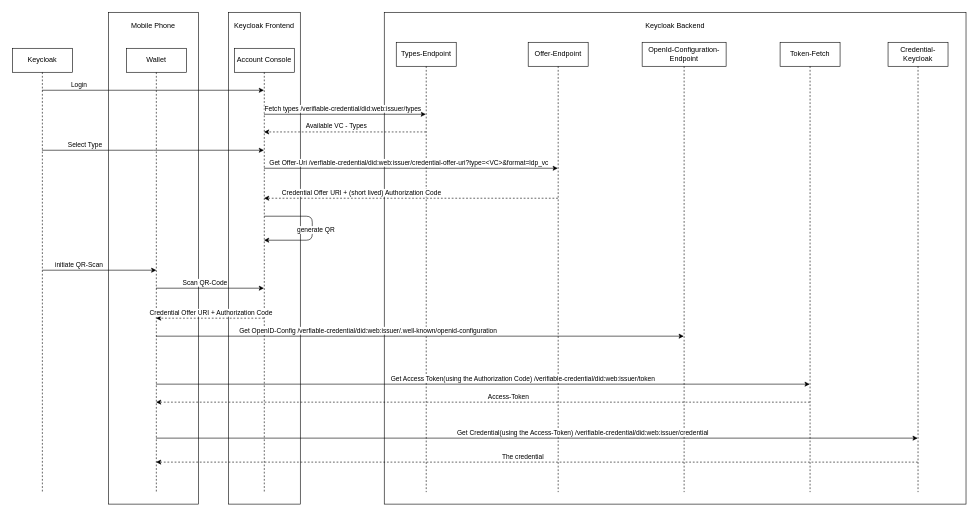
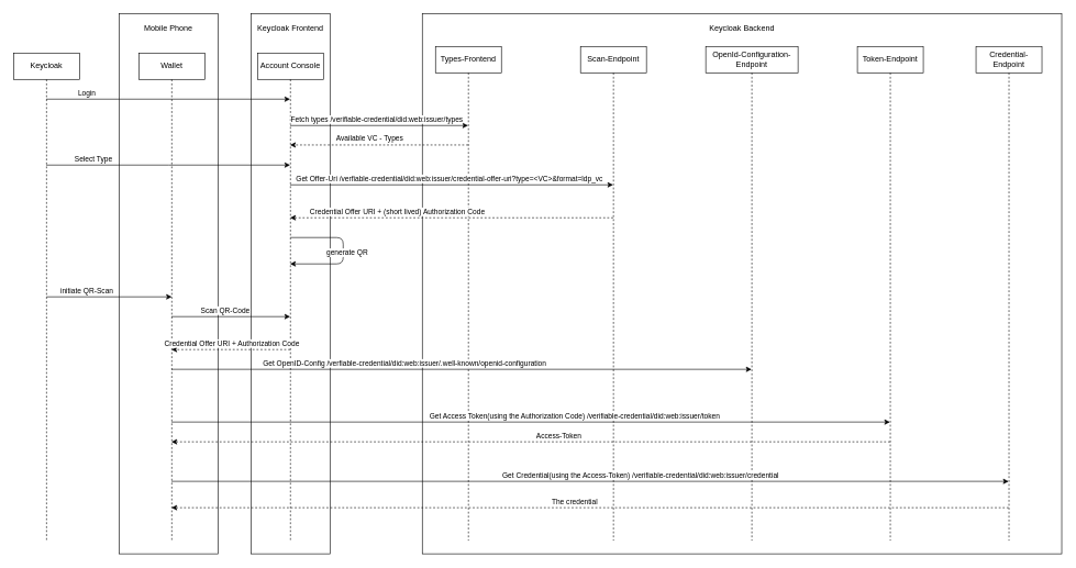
  <mxCell id="0" />
  <mxCell id="1" parent="0" />
  <mxCell id="2" value="&lt;div&gt;Keycloak Frontend&lt;/div&gt;&lt;div&gt;&lt;br&gt;&lt;/div&gt;&lt;div&gt;&lt;br&gt;&lt;/div&gt;&lt;div&gt;&lt;br&gt;&lt;/div&gt;&lt;div&gt;&lt;br&gt;&lt;/div&gt;&lt;div&gt;&lt;br&gt;&lt;/div&gt;&lt;div&gt;&lt;br&gt;&lt;/div&gt;&lt;div&gt;&lt;br&gt;&lt;/div&gt;&lt;div&gt;&lt;br&gt;&lt;/div&gt;&lt;div&gt;&lt;br&gt;&lt;/div&gt;&lt;div&gt;&lt;br&gt;&lt;/div&gt;&lt;div&gt;&lt;br&gt;&lt;/div&gt;&lt;div&gt;&lt;br&gt;&lt;/div&gt;&lt;div&gt;&lt;br&gt;&lt;/div&gt;&lt;div&gt;&lt;br&gt;&lt;/div&gt;&lt;div&gt;&lt;br&gt;&lt;/div&gt;&lt;div&gt;&lt;br&gt;&lt;/div&gt;&lt;div&gt;&lt;br&gt;&lt;/div&gt;&lt;div&gt;&lt;br&gt;&lt;/div&gt;&lt;div&gt;&lt;br&gt;&lt;/div&gt;&lt;div&gt;&lt;br&gt;&lt;/div&gt;&lt;div&gt;&lt;br&gt;&lt;/div&gt;&lt;div&gt;&lt;br&gt;&lt;/div&gt;&lt;div&gt;&lt;br&gt;&lt;/div&gt;&lt;div&gt;&lt;br&gt;&lt;/div&gt;&lt;div&gt;&lt;br&gt;&lt;/div&gt;&lt;div&gt;&lt;br&gt;&lt;/div&gt;&lt;div&gt;&lt;br&gt;&lt;/div&gt;&lt;div&gt;&lt;br&gt;&lt;/div&gt;&lt;div&gt;&lt;br&gt;&lt;/div&gt;&lt;div&gt;&lt;br&gt;&lt;/div&gt;&lt;div&gt;&lt;br&gt;&lt;/div&gt;&lt;div&gt;&lt;br&gt;&lt;/div&gt;&lt;div&gt;&lt;br&gt;&lt;/div&gt;&lt;div&gt;&lt;br&gt;&lt;/div&gt;&lt;div&gt;&lt;br&gt;&lt;/div&gt;&lt;div&gt;&lt;br&gt;&lt;/div&gt;&lt;div&gt;&lt;br&gt;&lt;/div&gt;&lt;div&gt;&lt;br&gt;&lt;/div&gt;&lt;div&gt;&lt;br&gt;&lt;/div&gt;&lt;div&gt;&lt;br&gt;&lt;/div&gt;&lt;div&gt;&lt;br&gt;&lt;/div&gt;&lt;div&gt;&lt;br&gt;&lt;/div&gt;&lt;div&gt;&lt;br&gt;&lt;/div&gt;&lt;div&gt;&lt;br&gt;&lt;/div&gt;&lt;div&gt;&lt;br&gt;&lt;/div&gt;&lt;div&gt;&lt;br&gt;&lt;/div&gt;&lt;div&gt;&lt;br&gt;&lt;/div&gt;&lt;div&gt;&lt;br&gt;&lt;/div&gt;&lt;div&gt;&lt;br&gt;&lt;/div&gt;&lt;div&gt;&lt;br&gt;&lt;/div&gt;&lt;div&gt;&lt;br&gt;&lt;/div&gt;&lt;div&gt;&lt;br&gt;&lt;/div&gt;&lt;div&gt;&lt;br&gt;&lt;/div&gt;&lt;div&gt;&lt;br&gt;&lt;/div&gt;" style="rounded=0;whiteSpace=wrap;html=1;" vertex="1" parent="1"><mxGeometry x="380" width="120" height="820" as="geometry" y="20" /></mxCell>
  <mxCell id="3" value="&lt;div&gt;Keycloak Backend&lt;/div&gt;&lt;div&gt;&lt;br&gt;&lt;/div&gt;&lt;div&gt;&lt;br&gt;&lt;/div&gt;&lt;div&gt;&lt;br&gt;&lt;/div&gt;&lt;div&gt;&lt;br&gt;&lt;/div&gt;&lt;div&gt;&lt;br&gt;&lt;/div&gt;&lt;div&gt;&lt;br&gt;&lt;/div&gt;&lt;div&gt;&lt;br&gt;&lt;/div&gt;&lt;div&gt;&lt;br&gt;&lt;/div&gt;&lt;div&gt;&lt;br&gt;&lt;/div&gt;&lt;div&gt;&lt;br&gt;&lt;/div&gt;&lt;div&gt;&lt;br&gt;&lt;/div&gt;&lt;div&gt;&lt;br&gt;&lt;/div&gt;&lt;div&gt;&lt;br&gt;&lt;/div&gt;&lt;div&gt;&lt;br&gt;&lt;/div&gt;&lt;div&gt;&lt;br&gt;&lt;/div&gt;&lt;div&gt;&lt;br&gt;&lt;/div&gt;&lt;div&gt;&lt;br&gt;&lt;/div&gt;&lt;div&gt;&lt;br&gt;&lt;/div&gt;&lt;div&gt;&lt;br&gt;&lt;/div&gt;&lt;div&gt;&lt;br&gt;&lt;/div&gt;&lt;div&gt;&lt;br&gt;&lt;/div&gt;&lt;div&gt;&lt;br&gt;&lt;/div&gt;&lt;div&gt;&lt;br&gt;&lt;/div&gt;&lt;div&gt;&lt;br&gt;&lt;/div&gt;&lt;div&gt;&lt;br&gt;&lt;/div&gt;&lt;div&gt;&lt;br&gt;&lt;/div&gt;&lt;div&gt;&lt;br&gt;&lt;/div&gt;&lt;div&gt;&lt;br&gt;&lt;/div&gt;&lt;div&gt;&lt;br&gt;&lt;/div&gt;&lt;div&gt;&lt;br&gt;&lt;/div&gt;&lt;div&gt;&lt;br&gt;&lt;/div&gt;&lt;div&gt;&lt;br&gt;&lt;/div&gt;&lt;div&gt;&lt;br&gt;&lt;/div&gt;&lt;div&gt;&lt;br&gt;&lt;/div&gt;&lt;div&gt;&lt;br&gt;&lt;/div&gt;&lt;div&gt;&lt;br&gt;&lt;/div&gt;&lt;div&gt;&lt;br&gt;&lt;/div&gt;&lt;div&gt;&lt;br&gt;&lt;/div&gt;&lt;div&gt;&lt;br&gt;&lt;/div&gt;&lt;div&gt;&lt;br&gt;&lt;/div&gt;&lt;div&gt;&lt;br&gt;&lt;/div&gt;&lt;div&gt;&lt;br&gt;&lt;/div&gt;&lt;div&gt;&lt;br&gt;&lt;/div&gt;&lt;div&gt;&lt;br&gt;&lt;/div&gt;&lt;div&gt;&lt;br&gt;&lt;/div&gt;&lt;div&gt;&lt;br&gt;&lt;/div&gt;&lt;div&gt;&lt;br&gt;&lt;/div&gt;&lt;div&gt;&lt;br&gt;&lt;/div&gt;&lt;div&gt;&lt;br&gt;&lt;/div&gt;&lt;div&gt;&lt;br&gt;&lt;/div&gt;&lt;div&gt;&lt;br&gt;&lt;/div&gt;&lt;div&gt;&lt;br&gt;&lt;/div&gt;&lt;div&gt;&lt;br&gt;&lt;/div&gt;&lt;div&gt;&lt;br&gt;&lt;/div&gt;" style="rounded=0;whiteSpace=wrap;html=1;" vertex="1" parent="1"><mxGeometry x="640" width="970" height="820" as="geometry" y="20" /></mxCell>
  <mxCell id="4" value="&lt;div&gt;Mobile Phone&lt;/div&gt;&lt;div&gt;&lt;br&gt;&lt;/div&gt;&lt;div&gt;&lt;br&gt;&lt;/div&gt;&lt;div&gt;&lt;br&gt;&lt;/div&gt;&lt;div&gt;&lt;br&gt;&lt;/div&gt;&lt;div&gt;&lt;br&gt;&lt;/div&gt;&lt;div&gt;&lt;br&gt;&lt;/div&gt;&lt;div&gt;&lt;br&gt;&lt;/div&gt;&lt;div&gt;&lt;br&gt;&lt;/div&gt;&lt;div&gt;&lt;br&gt;&lt;/div&gt;&lt;div&gt;&lt;br&gt;&lt;/div&gt;&lt;div&gt;&lt;br&gt;&lt;/div&gt;&lt;div&gt;&lt;br&gt;&lt;/div&gt;&lt;div&gt;&lt;br&gt;&lt;/div&gt;&lt;div&gt;&lt;br&gt;&lt;/div&gt;&lt;div&gt;&lt;br&gt;&lt;/div&gt;&lt;div&gt;&lt;br&gt;&lt;/div&gt;&lt;div&gt;&lt;br&gt;&lt;/div&gt;&lt;div&gt;&lt;br&gt;&lt;/div&gt;&lt;div&gt;&lt;br&gt;&lt;/div&gt;&lt;div&gt;&lt;br&gt;&lt;/div&gt;&lt;div&gt;&lt;br&gt;&lt;/div&gt;&lt;div&gt;&lt;br&gt;&lt;/div&gt;&lt;div&gt;&lt;br&gt;&lt;/div&gt;&lt;div&gt;&lt;br&gt;&lt;/div&gt;&lt;div&gt;&lt;br&gt;&lt;/div&gt;&lt;div&gt;&lt;br&gt;&lt;/div&gt;&lt;div&gt;&lt;br&gt;&lt;/div&gt;&lt;div&gt;&lt;br&gt;&lt;/div&gt;&lt;div&gt;&lt;br&gt;&lt;/div&gt;&lt;div&gt;&lt;br&gt;&lt;/div&gt;&lt;div&gt;&lt;br&gt;&lt;/div&gt;&lt;div&gt;&lt;br&gt;&lt;/div&gt;&lt;div&gt;&lt;br&gt;&lt;/div&gt;&lt;div&gt;&lt;br&gt;&lt;/div&gt;&lt;div&gt;&lt;br&gt;&lt;/div&gt;&lt;div&gt;&lt;br&gt;&lt;/div&gt;&lt;div&gt;&lt;br&gt;&lt;/div&gt;&lt;div&gt;&lt;br&gt;&lt;/div&gt;&lt;div&gt;&lt;br&gt;&lt;/div&gt;&lt;div&gt;&lt;br&gt;&lt;/div&gt;&lt;div&gt;&lt;br&gt;&lt;/div&gt;&lt;div&gt;&lt;br&gt;&lt;/div&gt;&lt;div&gt;&lt;br&gt;&lt;/div&gt;&lt;div&gt;&lt;br&gt;&lt;/div&gt;&lt;div&gt;&lt;br&gt;&lt;/div&gt;&lt;div&gt;&lt;br&gt;&lt;/div&gt;&lt;div&gt;&lt;br&gt;&lt;/div&gt;&lt;div&gt;&lt;br&gt;&lt;/div&gt;&lt;div&gt;&lt;br&gt;&lt;/div&gt;&lt;div&gt;&lt;br&gt;&lt;/div&gt;&lt;div&gt;&lt;br&gt;&lt;/div&gt;&lt;div&gt;&lt;br&gt;&lt;/div&gt;&lt;div&gt;&lt;br&gt;&lt;/div&gt;&lt;div&gt;&lt;br&gt;&lt;/div&gt;" style="rounded=0;whiteSpace=wrap;html=1;" vertex="1" parent="1"><mxGeometry x="180" width="150" height="820" as="geometry" y="20" /></mxCell>
  <mxCell id="5" value="Wallet" style="shape=umlLifeline;perimeter=lifelinePerimeter;whiteSpace=wrap;html=1;container=0;dropTarget=0;collapsible=0;recursiveResize=0;outlineConnect=0;portConstraint=eastwest;newEdgeStyle={&quot;edgeStyle&quot;:&quot;elbowEdgeStyle&quot;,&quot;elbow&quot;:&quot;vertical&quot;,&quot;curved&quot;:0,&quot;rounded&quot;:0};" parent="1" vertex="1"><mxGeometry x="210" y="80" width="100" height="740" as="geometry" /></mxCell>
  <mxCell id="6" value="Account Console" style="shape=umlLifeline;perimeter=lifelinePerimeter;whiteSpace=wrap;html=1;container=0;dropTarget=0;collapsible=0;recursiveResize=0;outlineConnect=0;portConstraint=eastwest;newEdgeStyle={&quot;edgeStyle&quot;:&quot;elbowEdgeStyle&quot;,&quot;elbow&quot;:&quot;vertical&quot;,&quot;curved&quot;:0,&quot;rounded&quot;:0};" parent="1" vertex="1"><mxGeometry x="390" y="80" width="100" height="740" as="geometry" /></mxCell>
  <mxCell id="7" value="" style="endArrow=classic;html=1;rounded=0;" edge="1" parent="1" source="14" target="6"><mxGeometry width="50" height="50" relative="1" as="geometry"><mxPoint x="120" y="150" as="sourcePoint" /><mxPoint x="230" y="130" as="targetPoint" /><Array as="points"><mxPoint x="180" y="150" /></Array></mxGeometry></mxCell>
  <mxCell id="8" value="Login" style="edgeLabel;html=1;align=center;verticalAlign=middle;resizable=0;points=[];" vertex="1" connectable="0" parent="7"><mxGeometry x="0.409" y="-2" relative="1" as="geometry"><mxPoint x="-200" y="-12" as="offset" /></mxGeometry></mxCell>
- <mxCell id="9" value="Types-Endpoint" style="shape=umlLifeline;perimeter=lifelinePerimeter;whiteSpace=wrap;html=1;container=0;dropTarget=0;collapsible=0;recursiveResize=0;outlineConnect=0;portConstraint=eastwest;newEdgeStyle={&quot;edgeStyle&quot;:&quot;elbowEdgeStyle&quot;,&quot;elbow&quot;:&quot;vertical&quot;,&quot;curved&quot;:0,&quot;rounded&quot;:0};" vertex="1" parent="1"><mxGeometry x="660" y="70" width="100" height="750" as="geometry" /></mxCell>
+ <mxCell id="9" value="Types-Frontend" style="shape=umlLifeline;perimeter=lifelinePerimeter;whiteSpace=wrap;html=1;container=0;dropTarget=0;collapsible=0;recursiveResize=0;outlineConnect=0;portConstraint=eastwest;newEdgeStyle={&quot;edgeStyle&quot;:&quot;elbowEdgeStyle&quot;,&quot;elbow&quot;:&quot;vertical&quot;,&quot;curved&quot;:0,&quot;rounded&quot;:0};" vertex="1" parent="1"><mxGeometry x="660" y="70" width="100" height="750" as="geometry" /></mxCell>
  <mxCell id="10" value="" style="endArrow=classic;html=1;rounded=0;" edge="1" parent="1" target="9"><mxGeometry width="50" height="50" relative="1" as="geometry"><mxPoint x="439.5" y="190" as="sourcePoint" /><mxPoint x="649.5" y="190" as="targetPoint" /></mxGeometry></mxCell>
  <mxCell id="11" value="Fetch types /verifiable-credential/did:web:issuer/types" style="edgeLabel;html=1;align=center;verticalAlign=middle;resizable=0;points=[];" vertex="1" connectable="0" parent="10"><mxGeometry x="0.271" relative="1" as="geometry"><mxPoint x="-41" y="-10" as="offset" /></mxGeometry></mxCell>
  <mxCell id="12" value="" style="endArrow=classic;html=1;rounded=0;dashed=1;" edge="1" parent="1"><mxGeometry width="50" height="50" relative="1" as="geometry"><mxPoint x="709.5" y="219.5" as="sourcePoint" /><mxPoint x="439.5" y="219.5" as="targetPoint" /></mxGeometry></mxCell>
  <mxCell id="13" value="Available VC - Types" style="edgeLabel;html=1;align=center;verticalAlign=middle;resizable=0;points=[];" vertex="1" connectable="0" parent="12"><mxGeometry x="0.515" y="3" relative="1" as="geometry"><mxPoint x="55" y="-13" as="offset" /></mxGeometry></mxCell>
  <mxCell id="14" value="Keycloak" style="shape=umlLifeline;perimeter=lifelinePerimeter;whiteSpace=wrap;html=1;container=0;dropTarget=0;collapsible=0;recursiveResize=0;outlineConnect=0;portConstraint=eastwest;newEdgeStyle={&quot;edgeStyle&quot;:&quot;elbowEdgeStyle&quot;,&quot;elbow&quot;:&quot;vertical&quot;,&quot;curved&quot;:0,&quot;rounded&quot;:0};" vertex="1" parent="1"><mxGeometry x="20" y="80" width="100" height="740" as="geometry" /></mxCell>
  <mxCell id="15" value="" style="endArrow=classic;html=1;rounded=0;" edge="1" parent="1" source="14" target="6"><mxGeometry width="50" height="50" relative="1" as="geometry"><mxPoint x="74.75" y="250" as="sourcePoint" /><mxPoint x="445.25" y="250" as="targetPoint" /><Array as="points"><mxPoint x="180" y="250" /><mxPoint x="255.25" y="250" /></Array></mxGeometry></mxCell>
  <mxCell id="16" value="Select Type" style="edgeLabel;html=1;align=center;verticalAlign=middle;resizable=0;points=[];" vertex="1" connectable="0" parent="15"><mxGeometry x="0.535" y="1" relative="1" as="geometry"><mxPoint x="-213" y="-9" as="offset" /></mxGeometry></mxCell>
- <mxCell id="17" value="Offer-Endpoint" style="shape=umlLifeline;perimeter=lifelinePerimeter;whiteSpace=wrap;html=1;container=0;dropTarget=0;collapsible=0;recursiveResize=0;outlineConnect=0;portConstraint=eastwest;newEdgeStyle={&quot;edgeStyle&quot;:&quot;elbowEdgeStyle&quot;,&quot;elbow&quot;:&quot;vertical&quot;,&quot;curved&quot;:0,&quot;rounded&quot;:0};" vertex="1" parent="1"><mxGeometry x="880" y="70" width="100" height="750" as="geometry" /></mxCell>
+ <mxCell id="17" value="Scan-Endpoint" style="shape=umlLifeline;perimeter=lifelinePerimeter;whiteSpace=wrap;html=1;container=0;dropTarget=0;collapsible=0;recursiveResize=0;outlineConnect=0;portConstraint=eastwest;newEdgeStyle={&quot;edgeStyle&quot;:&quot;elbowEdgeStyle&quot;,&quot;elbow&quot;:&quot;vertical&quot;,&quot;curved&quot;:0,&quot;rounded&quot;:0};" vertex="1" parent="1"><mxGeometry x="880" y="70" width="100" height="750" as="geometry" /></mxCell>
  <mxCell id="18" value="" style="endArrow=classic;html=1;rounded=0;" edge="1" parent="1" target="17"><mxGeometry width="50" height="50" relative="1" as="geometry"><mxPoint x="439.5" y="280" as="sourcePoint" /><mxPoint x="909.5" y="280" as="targetPoint" /></mxGeometry></mxCell>
  <mxCell id="19" value="Get Offer-Uri /verfiable-credential/did:web:issuer/credential-offer-uri?type=&amp;lt;VC&amp;gt;&amp;amp;format=ldp_vc" style="edgeLabel;html=1;align=center;verticalAlign=middle;resizable=0;points=[];" vertex="1" connectable="0" parent="18"><mxGeometry x="-0.113" relative="1" as="geometry"><mxPoint x="24" y="-10" as="offset" /></mxGeometry></mxCell>
  <mxCell id="20" value="" style="endArrow=classic;html=1;rounded=0;dashed=1;" edge="1" parent="1"><mxGeometry width="50" height="50" relative="1" as="geometry"><mxPoint x="929.5" y="330" as="sourcePoint" /><mxPoint x="439.5" y="330" as="targetPoint" /></mxGeometry></mxCell>
  <mxCell id="21" value="Credential Offer URI + (short lived) Authorization Code" style="edgeLabel;html=1;align=center;verticalAlign=middle;resizable=0;points=[];" vertex="1" connectable="0" parent="20"><mxGeometry x="0.704" y="-3" relative="1" as="geometry"><mxPoint x="89" y="-7" as="offset" /></mxGeometry></mxCell>
  <mxCell id="22" value="" style="endArrow=classic;html=1;rounded=1;" edge="1" parent="1" target="6"><mxGeometry width="50" height="50" relative="1" as="geometry"><mxPoint x="440" y="360" as="sourcePoint" /><mxPoint x="470" y="410" as="targetPoint" /><Array as="points"><mxPoint x="520" y="360" /><mxPoint x="520" y="400" /></Array></mxGeometry></mxCell>
  <mxCell id="23" value="generate QR" style="edgeLabel;html=1;align=center;verticalAlign=middle;resizable=0;points=[];" vertex="1" connectable="0" parent="22"><mxGeometry x="0.018" y="5" relative="1" as="geometry"><mxPoint as="offset" /></mxGeometry></mxCell>
  <mxCell id="24" value="" style="endArrow=classic;html=1;rounded=0;" edge="1" parent="1"><mxGeometry width="50" height="50" relative="1" as="geometry"><mxPoint x="70" y="450" as="sourcePoint" /><mxPoint x="260" y="450" as="targetPoint" /></mxGeometry></mxCell>
  <mxCell id="25" value="initiate QR-Scan" style="edgeLabel;html=1;align=center;verticalAlign=middle;resizable=0;points=[];" vertex="1" connectable="0" parent="24"><mxGeometry x="-0.158" relative="1" as="geometry"><mxPoint x="-20" y="-10" as="offset" /></mxGeometry></mxCell>
  <mxCell id="26" value="" style="endArrow=classic;html=1;rounded=0;" edge="1" parent="1"><mxGeometry width="50" height="50" relative="1" as="geometry"><mxPoint x="259.5" y="480" as="sourcePoint" /><mxPoint x="439.5" y="480" as="targetPoint" /></mxGeometry></mxCell>
  <mxCell id="27" value="Scan QR-Code" style="edgeLabel;html=1;align=center;verticalAlign=middle;resizable=0;points=[];" vertex="1" connectable="0" parent="26"><mxGeometry x="0.272" relative="1" as="geometry"><mxPoint x="-33" y="-10" as="offset" /></mxGeometry></mxCell>
  <mxCell id="28" value="" style="endArrow=classic;html=1;rounded=0;dashed=1;" edge="1" parent="1"><mxGeometry width="50" height="50" relative="1" as="geometry"><mxPoint x="439.5" y="530" as="sourcePoint" /><mxPoint x="259.5" y="530" as="targetPoint" /></mxGeometry></mxCell>
  <mxCell id="29" value="Credential Offer URI + Authorization Code" style="edgeLabel;html=1;align=center;verticalAlign=middle;resizable=0;points=[];" vertex="1" connectable="0" parent="28"><mxGeometry x="0.328" y="-4" relative="1" as="geometry"><mxPoint x="31" y="-6" as="offset" /></mxGeometry></mxCell>
  <mxCell id="30" value="OpenId-Configuration-Endpoint" style="shape=umlLifeline;perimeter=lifelinePerimeter;whiteSpace=wrap;html=1;container=0;dropTarget=0;collapsible=0;recursiveResize=0;outlineConnect=0;portConstraint=eastwest;newEdgeStyle={&quot;edgeStyle&quot;:&quot;elbowEdgeStyle&quot;,&quot;elbow&quot;:&quot;vertical&quot;,&quot;curved&quot;:0,&quot;rounded&quot;:0};" vertex="1" parent="1"><mxGeometry x="1070" y="70" width="140" height="750" as="geometry" /></mxCell>
  <mxCell id="31" value="" style="endArrow=classic;html=1;rounded=0;" edge="1" parent="1" source="5"><mxGeometry width="50" height="50" relative="1" as="geometry"><mxPoint x="439.5" y="560" as="sourcePoint" /><mxPoint x="1139.5" y="560" as="targetPoint" /></mxGeometry></mxCell>
  <mxCell id="32" value="Get OpenID-Config  /verfiable-credential/did:web:issuer/.well-known/openid-configuration" style="edgeLabel;html=1;align=center;verticalAlign=middle;resizable=0;points=[];" vertex="1" connectable="0" parent="31"><mxGeometry x="-0.636" y="4" relative="1" as="geometry"><mxPoint x="193" y="-6" as="offset" /></mxGeometry></mxCell>
- <mxCell id="33" value="Token-Fetch" style="shape=umlLifeline;perimeter=lifelinePerimeter;whiteSpace=wrap;html=1;container=0;dropTarget=0;collapsible=0;recursiveResize=0;outlineConnect=0;portConstraint=eastwest;newEdgeStyle={&quot;edgeStyle&quot;:&quot;elbowEdgeStyle&quot;,&quot;elbow&quot;:&quot;vertical&quot;,&quot;curved&quot;:0,&quot;rounded&quot;:0};" vertex="1" parent="1"><mxGeometry x="1300" y="70" width="100" height="750" as="geometry" /></mxCell>
+ <mxCell id="33" value="Token-Endpoint" style="shape=umlLifeline;perimeter=lifelinePerimeter;whiteSpace=wrap;html=1;container=0;dropTarget=0;collapsible=0;recursiveResize=0;outlineConnect=0;portConstraint=eastwest;newEdgeStyle={&quot;edgeStyle&quot;:&quot;elbowEdgeStyle&quot;,&quot;elbow&quot;:&quot;vertical&quot;,&quot;curved&quot;:0,&quot;rounded&quot;:0};" vertex="1" parent="1"><mxGeometry x="1300" y="70" width="100" height="750" as="geometry" /></mxCell>
  <mxCell id="34" value="" style="endArrow=classic;html=1;rounded=0;" edge="1" parent="1"><mxGeometry width="50" height="50" relative="1" as="geometry"><mxPoint x="259.5" y="640" as="sourcePoint" /><mxPoint x="1349.5" y="640" as="targetPoint" /></mxGeometry></mxCell>
  <mxCell id="35" value="Get Access Token(using the Authorization Code) /verifiable-credential/did:web:issuer/token" style="edgeLabel;html=1;align=center;verticalAlign=middle;resizable=0;points=[];" vertex="1" connectable="0" parent="34"><mxGeometry x="0.384" y="4" relative="1" as="geometry"><mxPoint x="-143" y="-6" as="offset" /></mxGeometry></mxCell>
  <mxCell id="36" value="" style="endArrow=classic;html=1;rounded=0;dashed=1;" edge="1" parent="1"><mxGeometry width="50" height="50" relative="1" as="geometry"><mxPoint x="1349.5" y="670" as="sourcePoint" /><mxPoint x="259.5" y="670" as="targetPoint" /></mxGeometry></mxCell>
  <mxCell id="37" value="Access-Token" style="edgeLabel;html=1;align=center;verticalAlign=middle;resizable=0;points=[];" vertex="1" connectable="0" parent="36"><mxGeometry x="-0.076" y="-1" relative="1" as="geometry"><mxPoint x="1" y="-9" as="offset" /></mxGeometry></mxCell>
- <mxCell id="38" value="Credential-Keycloak" style="shape=umlLifeline;perimeter=lifelinePerimeter;whiteSpace=wrap;html=1;container=0;dropTarget=0;collapsible=0;recursiveResize=0;outlineConnect=0;portConstraint=eastwest;newEdgeStyle={&quot;edgeStyle&quot;:&quot;elbowEdgeStyle&quot;,&quot;elbow&quot;:&quot;vertical&quot;,&quot;curved&quot;:0,&quot;rounded&quot;:0};" vertex="1" parent="1"><mxGeometry x="1480" y="70" width="100" height="750" as="geometry" /></mxCell>
+ <mxCell id="38" value="Credential-Endpoint" style="shape=umlLifeline;perimeter=lifelinePerimeter;whiteSpace=wrap;html=1;container=0;dropTarget=0;collapsible=0;recursiveResize=0;outlineConnect=0;portConstraint=eastwest;newEdgeStyle={&quot;edgeStyle&quot;:&quot;elbowEdgeStyle&quot;,&quot;elbow&quot;:&quot;vertical&quot;,&quot;curved&quot;:0,&quot;rounded&quot;:0};" vertex="1" parent="1"><mxGeometry x="1480" y="70" width="100" height="750" as="geometry" /></mxCell>
  <mxCell id="39" value="" style="endArrow=classic;html=1;rounded=0;" edge="1" parent="1"><mxGeometry width="50" height="50" relative="1" as="geometry"><mxPoint x="259.5" y="730" as="sourcePoint" /><mxPoint x="1529.5" y="730" as="targetPoint" /></mxGeometry></mxCell>
  <mxCell id="40" value="Get Credential(using the Access-Token) /verifiable-credential/did:web:issuer/credential" style="edgeLabel;html=1;align=center;verticalAlign=middle;resizable=0;points=[];" vertex="1" connectable="0" parent="39"><mxGeometry x="0.146" relative="1" as="geometry"><mxPoint x="-17" y="-10" as="offset" /></mxGeometry></mxCell>
  <mxCell id="41" value="" style="endArrow=classic;html=1;rounded=0;dashed=1;" edge="1" parent="1"><mxGeometry width="50" height="50" relative="1" as="geometry"><mxPoint x="1529.5" y="770" as="sourcePoint" /><mxPoint x="259.5" y="770" as="targetPoint" /></mxGeometry></mxCell>
  <mxCell id="42" value="The credential" style="edgeLabel;html=1;align=center;verticalAlign=middle;resizable=0;points=[];" vertex="1" connectable="0" parent="41"><mxGeometry x="0.04" y="2" relative="1" as="geometry"><mxPoint x="1" y="-12" as="offset" /></mxGeometry></mxCell>
